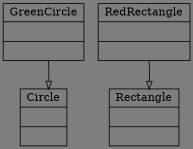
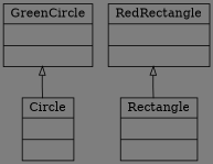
  digraph {
    bgcolor="#7e7e7e"
    rankdir=BT
    node [color=black fontcolor=black shape=record style=solid]
    edge [arrowhead=empty arrowtail=none]
    n1 [label=<{Circle|<br ALIGN="LEFT"/>|}>]
    n2 [label=<{GreenCircle|<br ALIGN="LEFT"/>|}>]
    n3 [label=<{Rectangle|<br ALIGN="LEFT"/>|}>]
    n4 [label=<{RedRectangle|<br ALIGN="LEFT"/>|}>]
-   n2 -> n1
-   n4 -> n3
+   n1 -> n2
+   n3 -> n4
  }
